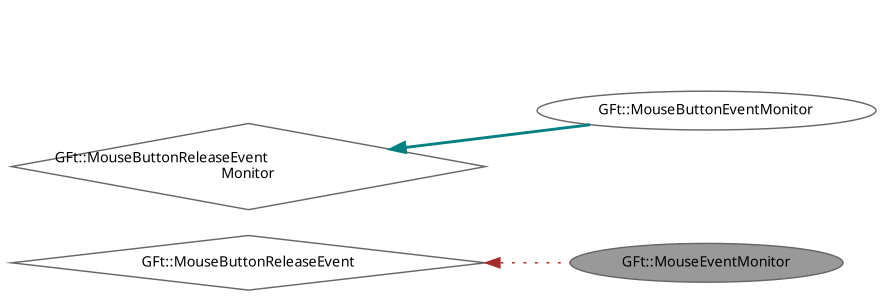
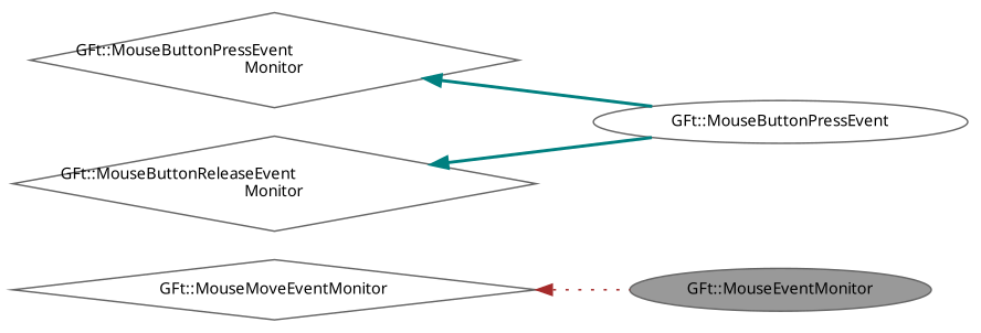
  digraph {
    fontname="Noto Sans"
    rankdir=LR
    node [color=gray40 fillcolor=white fontname="Noto Sans" fontsize=10 shape=diamond style=filled]
    edge [color=teal dir=back fontname="Noto Sans" fontsize=10 labelfontname=Helvetica labelfontsize=10 style=bold]
    n1 [fillcolor=grey60 fontcolor=black height=0.2 label="GFt::MouseEventMonitor" shape=ellipse width=0.4]
-   n2 [height=0.2 label="GFt::MouseButtonEventMonitor" shape=ellipse width=0.4]
+   n2 [height=0.2 label="GFt::MouseButtonPressEvent" shape=ellipse width=0.4]
+   n3 [height=0.2 label="GFt::MouseButtonPressEvent\lMonitor" width=0.4]
    n4 [height=0.2 label="GFt::MouseButtonReleaseEvent\lMonitor" width=0.4]
-   n5 [height=0.2 label="GFt::MouseButtonReleaseEvent" width=0.4]
+   n5 [height=0.2 label="GFt::MouseMoveEventMonitor" width=0.4]
+   n3 -> n2
    n4 -> n2
    n5 -> n1 [color=brown style=dotted]
  }
